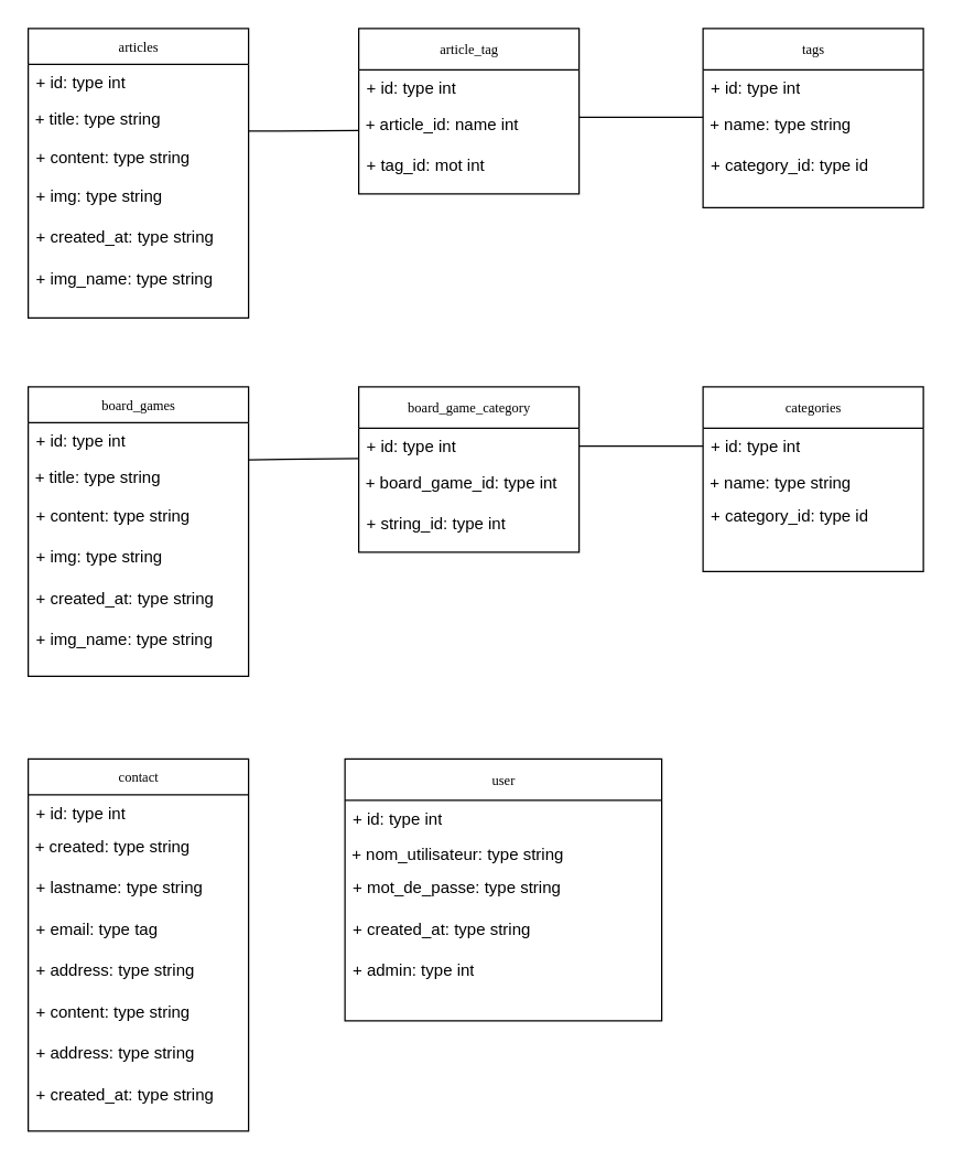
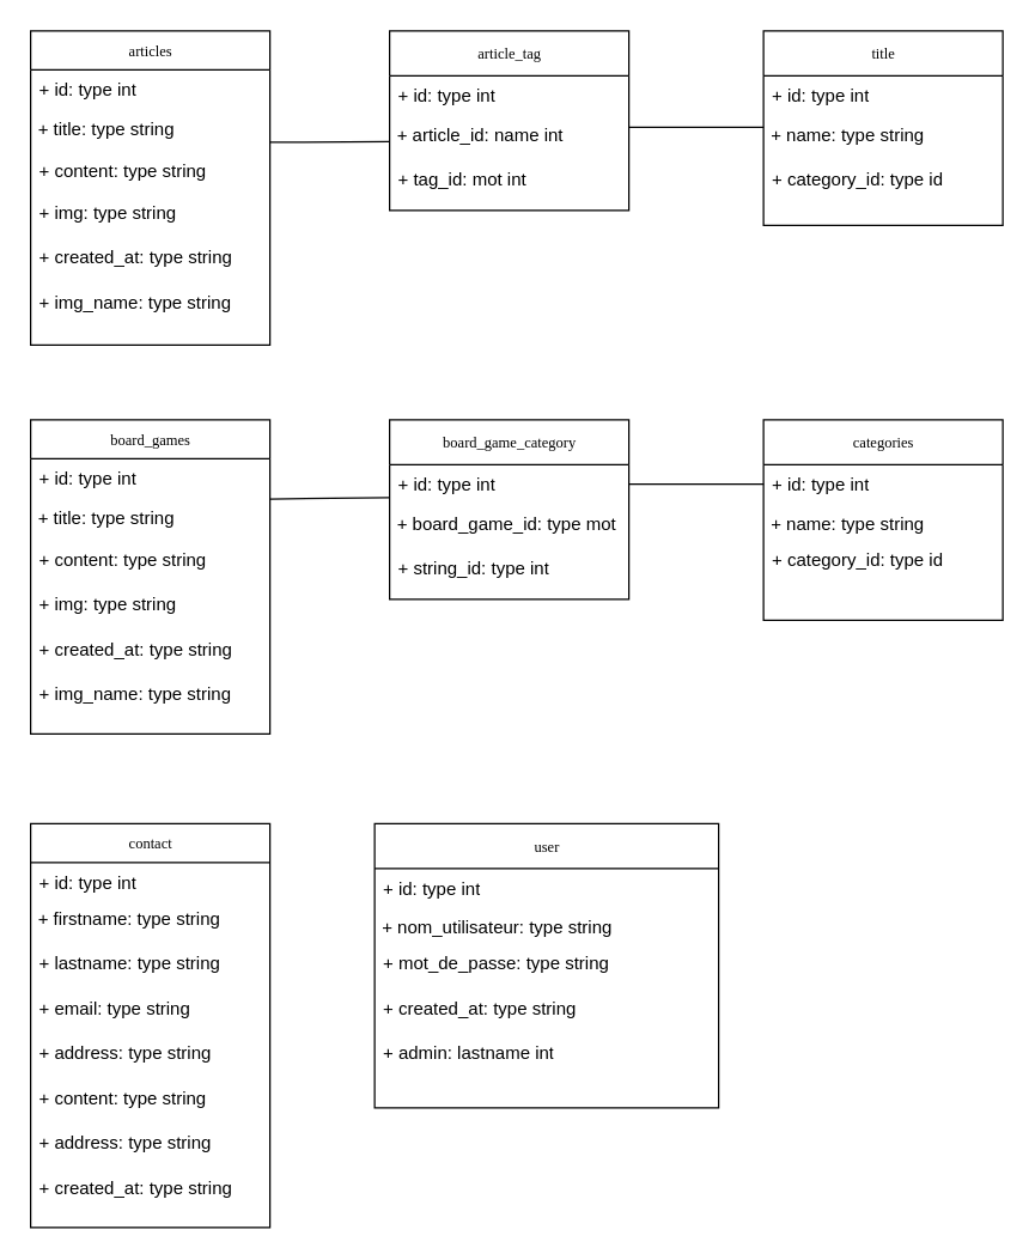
  <mxCell id="0" />
  <mxCell id="1" parent="0" />
  <mxCell id="2" value="articles" style="swimlane;html=1;fontStyle=0;childLayout=stackLayout;horizontal=1;startSize=26;fillColor=none;horizontalStack=0;resizeParent=1;resizeLast=0;collapsible=1;marginBottom=0;swimlaneFillColor=#ffffff;rounded=0;shadow=0;comic=0;labelBackgroundColor=none;strokeWidth=1;fontFamily=Verdana;fontSize=10;align=center;" parent="1" vertex="1"><mxGeometry x="20" y="20" width="160" height="210" as="geometry" /></mxCell>
  <mxCell id="3" value="+ id: type int" style="text;html=1;strokeColor=none;fillColor=none;align=left;verticalAlign=top;spacingLeft=4;spacingRight=4;whiteSpace=wrap;overflow=hidden;rotatable=0;points=[[0,0.5],[1,0.5]];portConstraint=eastwest;" parent="2" vertex="1"><mxGeometry y="26" width="160" height="26" as="geometry" /></mxCell>
  <mxCell id="4" value="&amp;nbsp;+ title: type string" style="text;whiteSpace=wrap;html=1;" vertex="1" parent="2"><mxGeometry y="52" width="160" height="28" as="geometry" /></mxCell>
  <mxCell id="5" value="+ content: type string" style="text;html=1;strokeColor=none;fillColor=none;align=left;verticalAlign=top;spacingLeft=4;spacingRight=4;whiteSpace=wrap;overflow=hidden;rotatable=0;points=[[0,0.5],[1,0.5]];portConstraint=eastwest;" parent="2" vertex="1"><mxGeometry y="80" width="160" height="28" as="geometry" /></mxCell>
  <mxCell id="6" value="+ img: type string" style="text;html=1;strokeColor=none;fillColor=none;align=left;verticalAlign=top;spacingLeft=4;spacingRight=4;whiteSpace=wrap;overflow=hidden;rotatable=0;points=[[0,0.5],[1,0.5]];portConstraint=eastwest;" vertex="1" parent="2"><mxGeometry y="108" width="160" height="30" as="geometry" /></mxCell>
  <mxCell id="7" value="+ created_at: type string" style="text;html=1;strokeColor=none;fillColor=none;align=left;verticalAlign=top;spacingLeft=4;spacingRight=4;whiteSpace=wrap;overflow=hidden;rotatable=0;points=[[0,0.5],[1,0.5]];portConstraint=eastwest;" vertex="1" parent="2"><mxGeometry y="138" width="160" height="30" as="geometry" /></mxCell>
  <mxCell id="8" value="+ img_name: type string" style="text;html=1;strokeColor=none;fillColor=none;align=left;verticalAlign=top;spacingLeft=4;spacingRight=4;whiteSpace=wrap;overflow=hidden;rotatable=0;points=[[0,0.5],[1,0.5]];portConstraint=eastwest;" vertex="1" parent="2"><mxGeometry y="168" width="160" height="30" as="geometry" /></mxCell>
  <mxCell id="9" value="article_tag" style="swimlane;html=1;fontStyle=0;childLayout=stackLayout;horizontal=1;startSize=30;fillColor=none;horizontalStack=0;resizeParent=1;resizeLast=0;collapsible=1;marginBottom=0;swimlaneFillColor=#ffffff;rounded=0;shadow=0;comic=0;labelBackgroundColor=none;strokeWidth=1;fontFamily=Verdana;fontSize=10;align=center;" vertex="1" parent="1"><mxGeometry x="260" y="20" width="160" height="120" as="geometry" /></mxCell>
  <mxCell id="10" value="+ id: type int" style="text;html=1;strokeColor=none;fillColor=none;align=left;verticalAlign=top;spacingLeft=4;spacingRight=4;whiteSpace=wrap;overflow=hidden;rotatable=0;points=[[0,0.5],[1,0.5]];portConstraint=eastwest;" vertex="1" parent="9"><mxGeometry y="30" width="160" height="26" as="geometry" /></mxCell>
  <mxCell id="11" value="&amp;nbsp;+ article_id: name int" style="text;whiteSpace=wrap;html=1;" vertex="1" parent="9"><mxGeometry y="56" width="160" height="30" as="geometry" /></mxCell>
  <mxCell id="12" value="+ tag_id: mot int" style="text;html=1;strokeColor=none;fillColor=none;align=left;verticalAlign=top;spacingLeft=4;spacingRight=4;whiteSpace=wrap;overflow=hidden;rotatable=0;points=[[0,0.5],[1,0.5]];portConstraint=eastwest;" vertex="1" parent="9"><mxGeometry y="86" width="160" height="24" as="geometry" /></mxCell>
  <mxCell id="13" value="board_games" style="swimlane;html=1;fontStyle=0;childLayout=stackLayout;horizontal=1;startSize=26;fillColor=none;horizontalStack=0;resizeParent=1;resizeLast=0;collapsible=1;marginBottom=0;swimlaneFillColor=#ffffff;rounded=0;shadow=0;comic=0;labelBackgroundColor=none;strokeWidth=1;fontFamily=Verdana;fontSize=10;align=center;" vertex="1" parent="1"><mxGeometry x="20" y="280" width="160" height="210" as="geometry" /></mxCell>
  <mxCell id="14" value="+ id: type int" style="text;html=1;strokeColor=none;fillColor=none;align=left;verticalAlign=top;spacingLeft=4;spacingRight=4;whiteSpace=wrap;overflow=hidden;rotatable=0;points=[[0,0.5],[1,0.5]];portConstraint=eastwest;" vertex="1" parent="13"><mxGeometry y="26" width="160" height="26" as="geometry" /></mxCell>
  <mxCell id="15" value="&amp;nbsp;+ title: type string" style="text;whiteSpace=wrap;html=1;" vertex="1" parent="13"><mxGeometry y="52" width="160" height="28" as="geometry" /></mxCell>
  <mxCell id="16" value="+ content: type string" style="text;html=1;strokeColor=none;fillColor=none;align=left;verticalAlign=top;spacingLeft=4;spacingRight=4;whiteSpace=wrap;overflow=hidden;rotatable=0;points=[[0,0.5],[1,0.5]];portConstraint=eastwest;" vertex="1" parent="13"><mxGeometry y="80" width="160" height="30" as="geometry" /></mxCell>
  <mxCell id="17" value="+ img: type string" style="text;html=1;strokeColor=none;fillColor=none;align=left;verticalAlign=top;spacingLeft=4;spacingRight=4;whiteSpace=wrap;overflow=hidden;rotatable=0;points=[[0,0.5],[1,0.5]];portConstraint=eastwest;" vertex="1" parent="13"><mxGeometry y="110" width="160" height="30" as="geometry" /></mxCell>
  <mxCell id="18" value="+ created_at: type string" style="text;html=1;strokeColor=none;fillColor=none;align=left;verticalAlign=top;spacingLeft=4;spacingRight=4;whiteSpace=wrap;overflow=hidden;rotatable=0;points=[[0,0.5],[1,0.5]];portConstraint=eastwest;" vertex="1" parent="13"><mxGeometry y="140" width="160" height="30" as="geometry" /></mxCell>
  <mxCell id="19" value="+ img_name: type string" style="text;html=1;strokeColor=none;fillColor=none;align=left;verticalAlign=top;spacingLeft=4;spacingRight=4;whiteSpace=wrap;overflow=hidden;rotatable=0;points=[[0,0.5],[1,0.5]];portConstraint=eastwest;" vertex="1" parent="13"><mxGeometry y="170" width="160" height="30" as="geometry" /></mxCell>
  <mxCell id="20" value="board_game_category" style="swimlane;html=1;fontStyle=0;childLayout=stackLayout;horizontal=1;startSize=30;fillColor=none;horizontalStack=0;resizeParent=1;resizeLast=0;collapsible=1;marginBottom=0;swimlaneFillColor=#ffffff;rounded=0;shadow=0;comic=0;labelBackgroundColor=none;strokeWidth=1;fontFamily=Verdana;fontSize=10;align=center;" vertex="1" parent="1"><mxGeometry x="260" y="280" width="160" height="120" as="geometry" /></mxCell>
  <mxCell id="21" value="+ id: type int" style="text;html=1;strokeColor=none;fillColor=none;align=left;verticalAlign=top;spacingLeft=4;spacingRight=4;whiteSpace=wrap;overflow=hidden;rotatable=0;points=[[0,0.5],[1,0.5]];portConstraint=eastwest;" vertex="1" parent="20"><mxGeometry y="30" width="160" height="26" as="geometry" /></mxCell>
- <mxCell id="22" value="&amp;nbsp;+ board_game_id: type int" style="text;whiteSpace=wrap;html=1;" vertex="1" parent="20"><mxGeometry y="56" width="160" height="30" as="geometry" /></mxCell>
+ <mxCell id="22" value="&amp;nbsp;+ board_game_id: type mot" style="text;whiteSpace=wrap;html=1;" vertex="1" parent="20"><mxGeometry y="56" width="160" height="30" as="geometry" /></mxCell>
  <mxCell id="23" value="+ string_id: type int" style="text;html=1;strokeColor=none;fillColor=none;align=left;verticalAlign=top;spacingLeft=4;spacingRight=4;whiteSpace=wrap;overflow=hidden;rotatable=0;points=[[0,0.5],[1,0.5]];portConstraint=eastwest;" vertex="1" parent="20"><mxGeometry y="86" width="160" height="34" as="geometry" /></mxCell>
  <mxCell id="24" value="categories" style="swimlane;html=1;fontStyle=0;childLayout=stackLayout;horizontal=1;startSize=30;fillColor=none;horizontalStack=0;resizeParent=1;resizeLast=0;collapsible=1;marginBottom=0;swimlaneFillColor=#ffffff;rounded=0;shadow=0;comic=0;labelBackgroundColor=none;strokeWidth=1;fontFamily=Verdana;fontSize=10;align=center;" vertex="1" parent="1"><mxGeometry x="510" y="280" width="160" height="134" as="geometry" /></mxCell>
  <mxCell id="25" value="+ id: type int" style="text;html=1;strokeColor=none;fillColor=none;align=left;verticalAlign=top;spacingLeft=4;spacingRight=4;whiteSpace=wrap;overflow=hidden;rotatable=0;points=[[0,0.5],[1,0.5]];portConstraint=eastwest;" vertex="1" parent="24"><mxGeometry y="30" width="160" height="26" as="geometry" /></mxCell>
  <mxCell id="26" value="&amp;nbsp;+ name: type string" style="text;whiteSpace=wrap;html=1;" vertex="1" parent="24"><mxGeometry y="56" width="160" height="24" as="geometry" /></mxCell>
  <mxCell id="27" value="+ category_id: type id" style="text;html=1;strokeColor=none;fillColor=none;align=left;verticalAlign=top;spacingLeft=4;spacingRight=4;whiteSpace=wrap;overflow=hidden;rotatable=0;points=[[0,0.5],[1,0.5]];portConstraint=eastwest;" vertex="1" parent="24"><mxGeometry y="80" width="160" height="30" as="geometry" /></mxCell>
- <mxCell id="28" value="tags" style="swimlane;html=1;fontStyle=0;childLayout=stackLayout;horizontal=1;startSize=30;fillColor=none;horizontalStack=0;resizeParent=1;resizeLast=0;collapsible=1;marginBottom=0;swimlaneFillColor=#ffffff;rounded=0;shadow=0;comic=0;labelBackgroundColor=none;strokeWidth=1;fontFamily=Verdana;fontSize=10;align=center;" vertex="1" parent="1"><mxGeometry x="510" y="20" width="160" height="130" as="geometry" /></mxCell>
+ <mxCell id="28" value="title" style="swimlane;html=1;fontStyle=0;childLayout=stackLayout;horizontal=1;startSize=30;fillColor=none;horizontalStack=0;resizeParent=1;resizeLast=0;collapsible=1;marginBottom=0;swimlaneFillColor=#ffffff;rounded=0;shadow=0;comic=0;labelBackgroundColor=none;strokeWidth=1;fontFamily=Verdana;fontSize=10;align=center;" vertex="1" parent="1"><mxGeometry x="510" y="20" width="160" height="130" as="geometry" /></mxCell>
  <mxCell id="29" value="+ id: type int" style="text;html=1;strokeColor=none;fillColor=none;align=left;verticalAlign=top;spacingLeft=4;spacingRight=4;whiteSpace=wrap;overflow=hidden;rotatable=0;points=[[0,0.5],[1,0.5]];portConstraint=eastwest;" vertex="1" parent="28"><mxGeometry y="30" width="160" height="26" as="geometry" /></mxCell>
  <mxCell id="30" value="&amp;nbsp;+ name: type string" style="text;whiteSpace=wrap;html=1;" vertex="1" parent="28"><mxGeometry y="56" width="160" height="30" as="geometry" /></mxCell>
  <mxCell id="31" value="+ category_id: type id" style="text;html=1;strokeColor=none;fillColor=none;align=left;verticalAlign=top;spacingLeft=4;spacingRight=4;whiteSpace=wrap;overflow=hidden;rotatable=0;points=[[0,0.5],[1,0.5]];portConstraint=eastwest;" vertex="1" parent="28"><mxGeometry y="86" width="160" height="44" as="geometry" /></mxCell>
  <mxCell id="32" value="contact" style="swimlane;html=1;fontStyle=0;childLayout=stackLayout;horizontal=1;startSize=26;fillColor=none;horizontalStack=0;resizeParent=1;resizeLast=0;collapsible=1;marginBottom=0;swimlaneFillColor=#ffffff;rounded=0;shadow=0;comic=0;labelBackgroundColor=none;strokeWidth=1;fontFamily=Verdana;fontSize=10;align=center;" vertex="1" parent="1"><mxGeometry x="20" y="550" width="160" height="270" as="geometry" /></mxCell>
  <mxCell id="33" value="+ id: type int" style="text;html=1;strokeColor=none;fillColor=none;align=left;verticalAlign=top;spacingLeft=4;spacingRight=4;whiteSpace=wrap;overflow=hidden;rotatable=0;points=[[0,0.5],[1,0.5]];portConstraint=eastwest;" vertex="1" parent="32"><mxGeometry y="26" width="160" height="24" as="geometry" /></mxCell>
- <mxCell id="34" value="&amp;nbsp;+ created: type string" style="text;whiteSpace=wrap;html=1;" vertex="1" parent="32"><mxGeometry y="50" width="160" height="30" as="geometry" /></mxCell>
+ <mxCell id="34" value="&amp;nbsp;+ firstname: type string" style="text;whiteSpace=wrap;html=1;" vertex="1" parent="32"><mxGeometry y="50" width="160" height="30" as="geometry" /></mxCell>
  <mxCell id="35" value="+ lastname: type string" style="text;html=1;strokeColor=none;fillColor=none;align=left;verticalAlign=top;spacingLeft=4;spacingRight=4;whiteSpace=wrap;overflow=hidden;rotatable=0;points=[[0,0.5],[1,0.5]];portConstraint=eastwest;" vertex="1" parent="32"><mxGeometry y="80" width="160" height="30" as="geometry" /></mxCell>
- <mxCell id="36" value="+ email: type tag" style="text;html=1;strokeColor=none;fillColor=none;align=left;verticalAlign=top;spacingLeft=4;spacingRight=4;whiteSpace=wrap;overflow=hidden;rotatable=0;points=[[0,0.5],[1,0.5]];portConstraint=eastwest;" vertex="1" parent="32"><mxGeometry y="110" width="160" height="30" as="geometry" /></mxCell>
+ <mxCell id="36" value="+ email: type string" style="text;html=1;strokeColor=none;fillColor=none;align=left;verticalAlign=top;spacingLeft=4;spacingRight=4;whiteSpace=wrap;overflow=hidden;rotatable=0;points=[[0,0.5],[1,0.5]];portConstraint=eastwest;" vertex="1" parent="32"><mxGeometry y="110" width="160" height="30" as="geometry" /></mxCell>
  <mxCell id="37" value="+ address: type string" style="text;html=1;strokeColor=none;fillColor=none;align=left;verticalAlign=top;spacingLeft=4;spacingRight=4;whiteSpace=wrap;overflow=hidden;rotatable=0;points=[[0,0.5],[1,0.5]];portConstraint=eastwest;" vertex="1" parent="32"><mxGeometry y="140" width="160" height="30" as="geometry" /></mxCell>
  <mxCell id="38" value="+ content: type string" style="text;html=1;strokeColor=none;fillColor=none;align=left;verticalAlign=top;spacingLeft=4;spacingRight=4;whiteSpace=wrap;overflow=hidden;rotatable=0;points=[[0,0.5],[1,0.5]];portConstraint=eastwest;" vertex="1" parent="32"><mxGeometry y="170" width="160" height="30" as="geometry" /></mxCell>
  <mxCell id="39" value="+ address: type string" style="text;html=1;strokeColor=none;fillColor=none;align=left;verticalAlign=top;spacingLeft=4;spacingRight=4;whiteSpace=wrap;overflow=hidden;rotatable=0;points=[[0,0.5],[1,0.5]];portConstraint=eastwest;" vertex="1" parent="32"><mxGeometry y="200" width="160" height="30" as="geometry" /></mxCell>
  <mxCell id="40" value="+ created_at: type string" style="text;html=1;strokeColor=none;fillColor=none;align=left;verticalAlign=top;spacingLeft=4;spacingRight=4;whiteSpace=wrap;overflow=hidden;rotatable=0;points=[[0,0.5],[1,0.5]];portConstraint=eastwest;" vertex="1" parent="32"><mxGeometry y="230" width="160" height="30" as="geometry" /></mxCell>
  <mxCell id="41" value="user" style="swimlane;html=1;fontStyle=0;childLayout=stackLayout;horizontal=1;startSize=30;fillColor=none;horizontalStack=0;resizeParent=1;resizeLast=0;collapsible=1;marginBottom=0;swimlaneFillColor=#ffffff;rounded=0;shadow=0;comic=0;labelBackgroundColor=none;strokeWidth=1;fontFamily=Verdana;fontSize=10;align=center;" vertex="1" parent="1"><mxGeometry x="250" y="550" width="230" height="190" as="geometry" /></mxCell>
  <mxCell id="42" value="+ id: type int" style="text;html=1;strokeColor=none;fillColor=none;align=left;verticalAlign=top;spacingLeft=4;spacingRight=4;whiteSpace=wrap;overflow=hidden;rotatable=0;points=[[0,0.5],[1,0.5]];portConstraint=eastwest;" vertex="1" parent="41"><mxGeometry y="30" width="230" height="26" as="geometry" /></mxCell>
  <mxCell id="43" value="&amp;nbsp;+ nom_utilisateur: type string" style="text;whiteSpace=wrap;html=1;" vertex="1" parent="41"><mxGeometry y="56" width="230" height="24" as="geometry" /></mxCell>
  <mxCell id="44" value="+ mot_de_passe: type string" style="text;html=1;strokeColor=none;fillColor=none;align=left;verticalAlign=top;spacingLeft=4;spacingRight=4;whiteSpace=wrap;overflow=hidden;rotatable=0;points=[[0,0.5],[1,0.5]];portConstraint=eastwest;" vertex="1" parent="41"><mxGeometry y="80" width="230" height="30" as="geometry" /></mxCell>
  <mxCell id="45" value="+ created_at: type string" style="text;html=1;strokeColor=none;fillColor=none;align=left;verticalAlign=top;spacingLeft=4;spacingRight=4;whiteSpace=wrap;overflow=hidden;rotatable=0;points=[[0,0.5],[1,0.5]];portConstraint=eastwest;" vertex="1" parent="41"><mxGeometry y="110" width="230" height="30" as="geometry" /></mxCell>
- <mxCell id="46" value="+ admin: type int" style="text;html=1;strokeColor=none;fillColor=none;align=left;verticalAlign=top;spacingLeft=4;spacingRight=4;whiteSpace=wrap;overflow=hidden;rotatable=0;points=[[0,0.5],[1,0.5]];portConstraint=eastwest;" vertex="1" parent="41"><mxGeometry y="140" width="230" height="30" as="geometry" /></mxCell>
+ <mxCell id="46" value="+ admin: lastname int" style="text;html=1;strokeColor=none;fillColor=none;align=left;verticalAlign=top;spacingLeft=4;spacingRight=4;whiteSpace=wrap;overflow=hidden;rotatable=0;points=[[0,0.5],[1,0.5]];portConstraint=eastwest;" vertex="1" parent="41"><mxGeometry y="140" width="230" height="30" as="geometry" /></mxCell>
  <mxCell id="47" value="" style="endArrow=none;html=1;rounded=0;exitX=1;exitY=0.5;exitDx=0;exitDy=0;" edge="1" parent="1" source="21"><mxGeometry width="50" height="50" relative="1" as="geometry"><mxPoint x="480" y="320" as="sourcePoint" /><mxPoint x="510" y="323" as="targetPoint" /></mxGeometry></mxCell>
  <mxCell id="48" value="" style="endArrow=none;html=1;rounded=0;exitX=1;exitY=0.5;exitDx=0;exitDy=0;entryX=0;entryY=0.844;entryDx=0;entryDy=0;entryPerimeter=0;" edge="1" parent="1" target="21"><mxGeometry width="50" height="50" relative="1" as="geometry"><mxPoint x="180" y="333" as="sourcePoint" /><mxPoint x="250" y="333" as="targetPoint" /></mxGeometry></mxCell>
  <mxCell id="49" value="" style="endArrow=none;html=1;rounded=0;exitX=1;exitY=0.5;exitDx=0;exitDy=0;" edge="1" parent="1"><mxGeometry width="50" height="50" relative="1" as="geometry"><mxPoint x="420" y="84.47" as="sourcePoint" /><mxPoint x="510" y="84.47" as="targetPoint" /></mxGeometry></mxCell>
  <mxCell id="50" value="" style="endArrow=none;html=1;rounded=0;exitX=1;exitY=0.5;exitDx=0;exitDy=0;" edge="1" parent="1"><mxGeometry width="50" height="50" relative="1" as="geometry"><mxPoint x="180" y="94.47" as="sourcePoint" /><mxPoint x="260" y="94" as="targetPoint" /></mxGeometry></mxCell>
